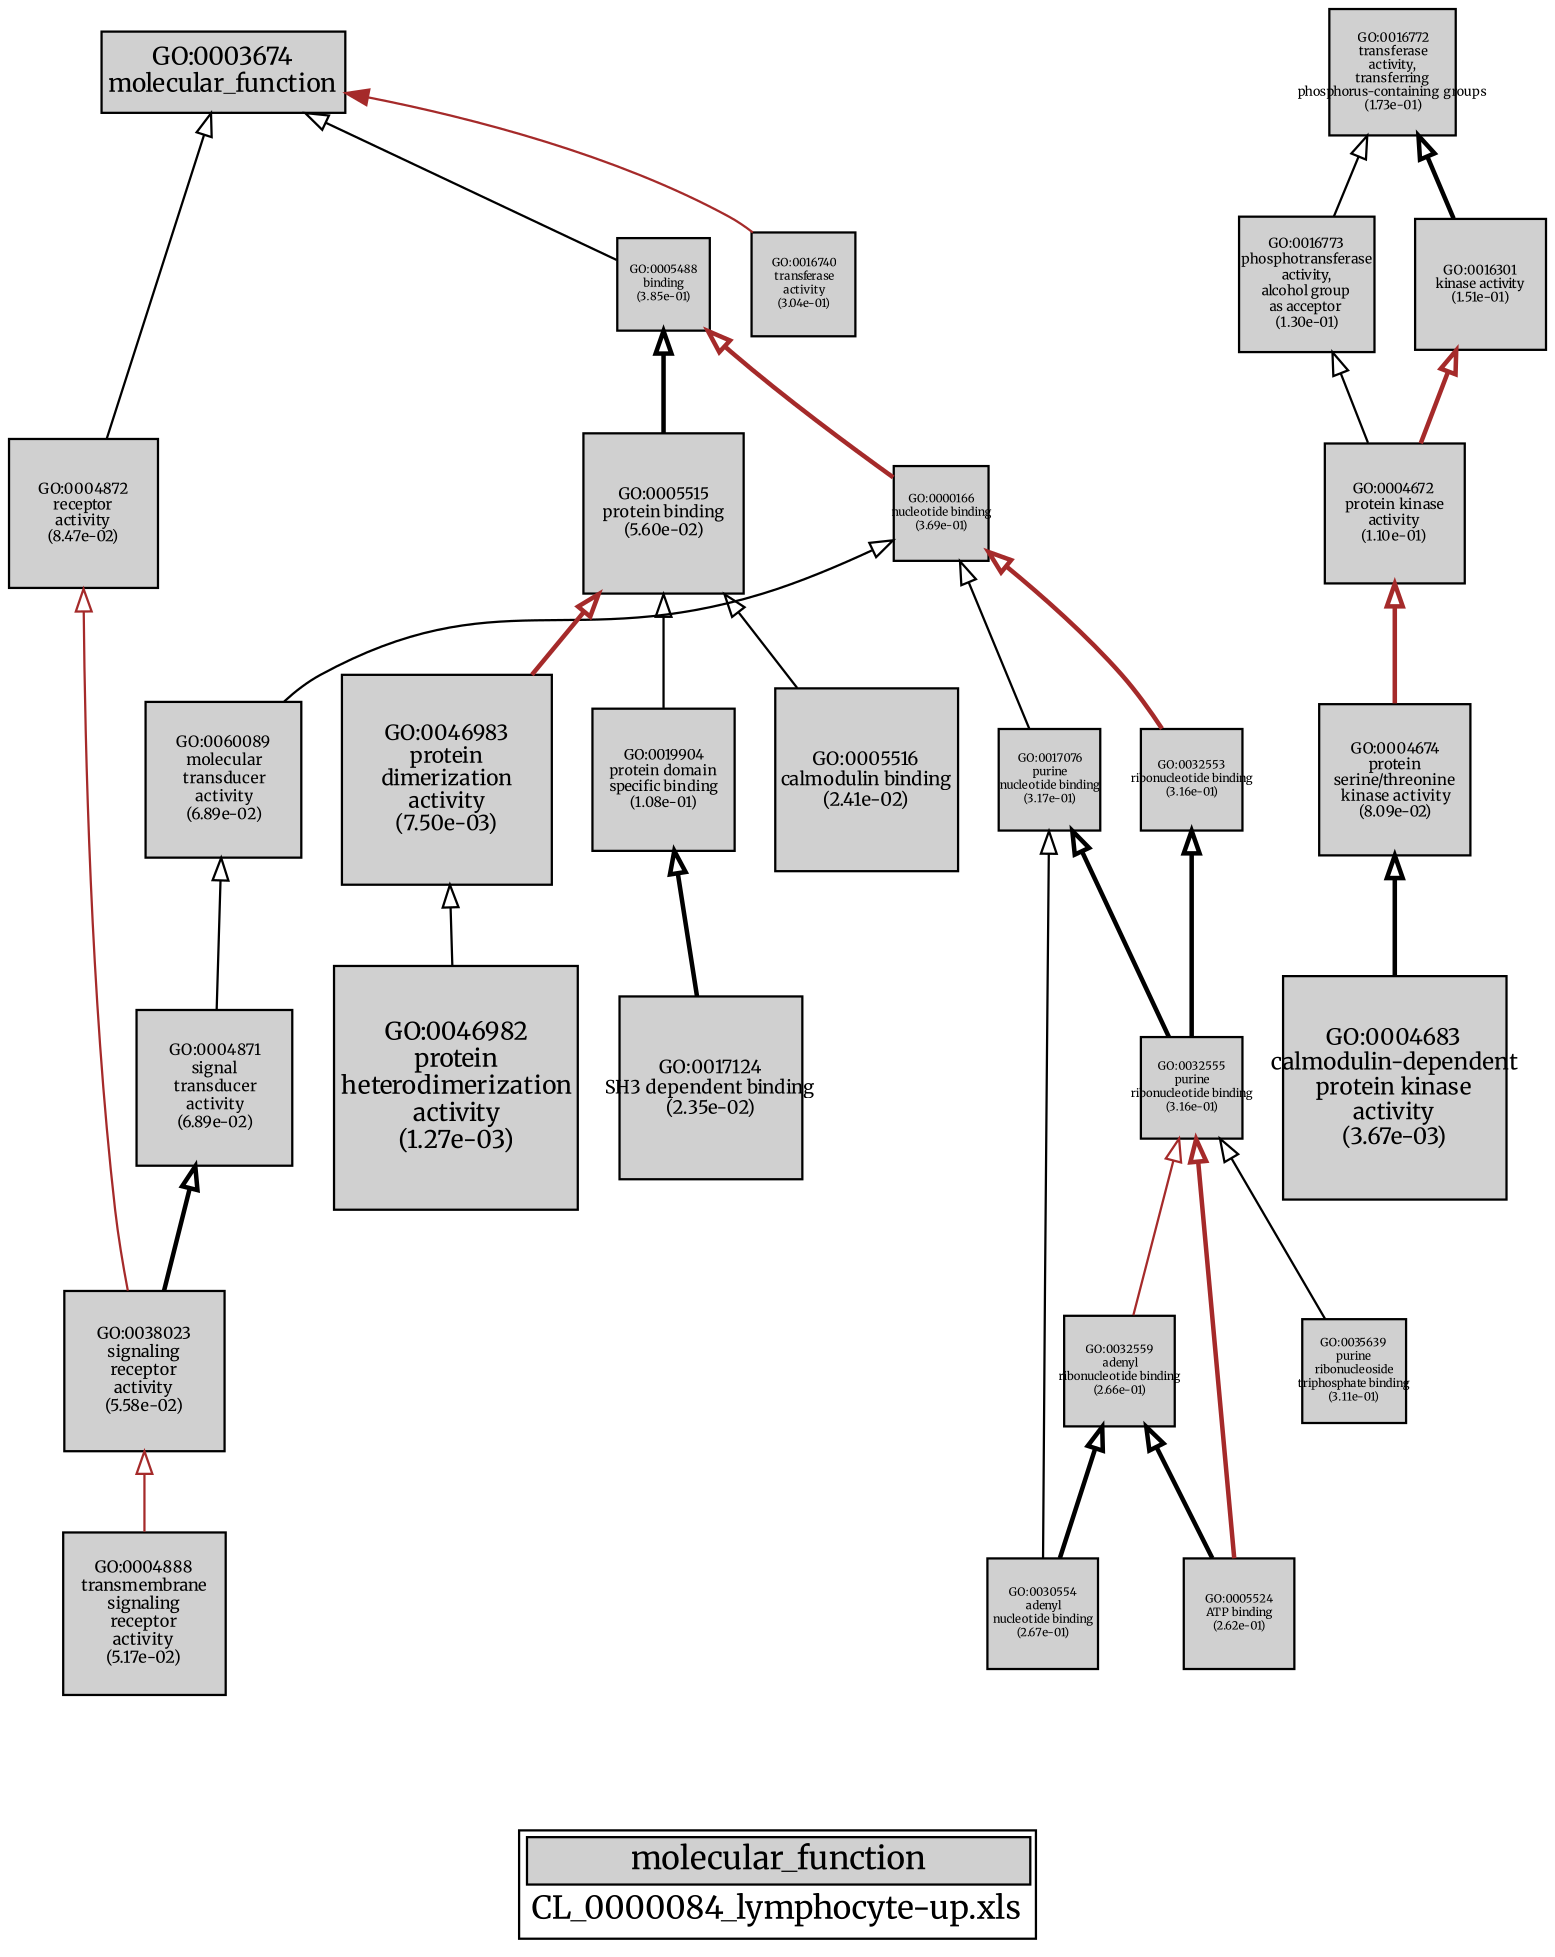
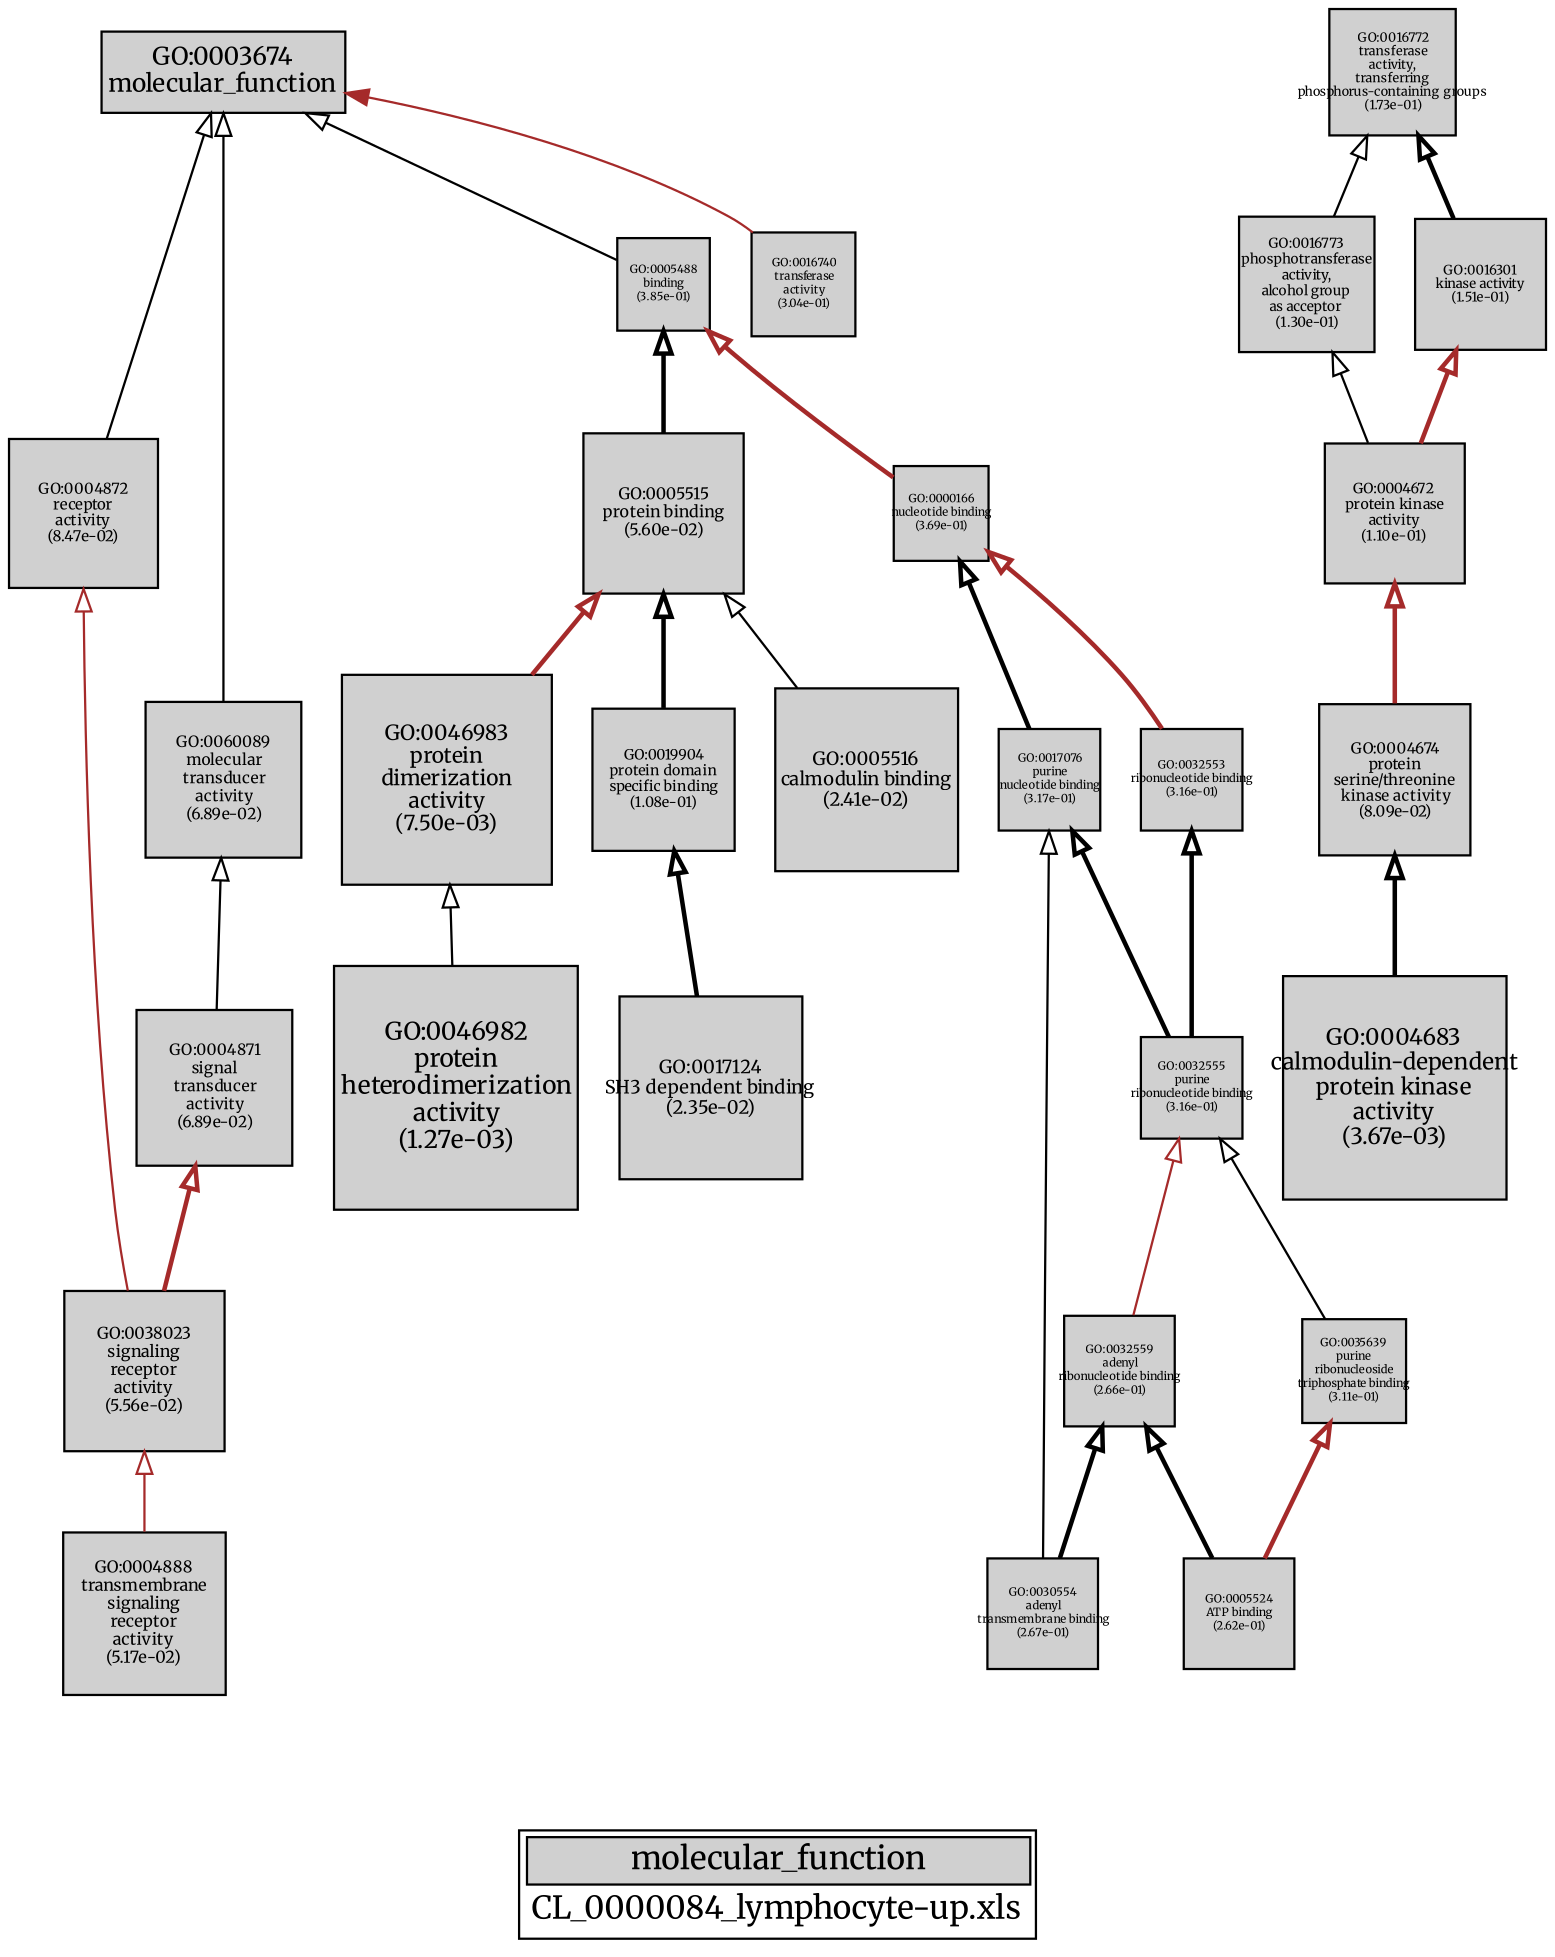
  digraph {
    bgcolor="#FFFFFF"
    fontname=Merriweather
    label=<<TABLE COLOR="black" BGCOLOR="white"><TR><TD COLSPAN="2" BGCOLOR="#D0D0D0"><FONT COLOR="black">molecular_function</FONT></TD></TR><TR><TD BORDER="0">CL_0000084_lymphocyte-up.xls</TD></TR></TABLE>>
    node [color=black fillcolor="#D0D0D0" fixedsize=true fontcolor=black fontname=Merriweather fontsize=5.0 shape=box style=filled]
    edge [arrowtail=empty color=black dir=back fontname=Merriweather style=bold weight=5.0]
    n1 [fontsize=6.86160423722 height=0.953000588502 label=<<TABLE BORDER="0"><TR><TD>GO:0004871<BR/>signal<BR/>transducer<BR/>activity<BR/>(6.89e-02)</TD></TR></TABLE>> width=0.953000588502]
    n2 [fontsize=6.65490909084 height=0.924292929284 label=<<TABLE BORDER="0"><TR><TD>GO:0004674<BR/>protein<BR/>serine/threonine<BR/>kinase activity<BR/>(8.09e-02)</TD></TR></TABLE>> width=0.924292929284]
    n3 [height=0.629610392876 label=<<TABLE BORDER="0"><TR><TD>GO:0032553<BR/>ribonucleotide binding<BR/>(3.16e-01)</TD></TR></TABLE>> width=0.629610392876]
    n4 [height=0.586858038965 label=<<TABLE BORDER="0"><TR><TD>GO:0000166<BR/>nucleotide binding<BR/>(3.69e-01)</TD></TR></TABLE>> width=0.586858038965]
    n5 [height=0.629743788177 label=<<TABLE BORDER="0"><TR><TD>GO:0032555<BR/>purine<BR/>ribonucleotide binding<BR/>(3.16e-01)</TD></TR></TABLE>> width=0.629743788177]
    n6 [height=0.628811258552 label=<<TABLE BORDER="0"><TR><TD>GO:0017076<BR/>purine<BR/>nucleotide binding<BR/>(3.17e-01)</TD></TR></TABLE>> width=0.628811258552]
    n7 [fontsize=8.08655452872 height=1.12313257343 label=<<TABLE BORDER="0"><TR><TD>GO:0005516<BR/>calmodulin binding<BR/>(2.41e-02)</TD></TR></TABLE>> width=1.12313257343]
    n8 [fontsize=6.24157108334 height=0.866884872686 label=<<TABLE BORDER="0"><TR><TD>GO:0004672<BR/>protein kinase<BR/>activity<BR/>(1.10e-01)</TD></TR></TABLE>> width=0.866884872686]
    n9 [fontsize=6.00348353882 height=0.83381715817 label=<<TABLE BORDER="0"><TR><TD>GO:0016773<BR/>phosphotransferase<BR/>activity,<BR/>alcohol group<BR/>as acceptor<BR/>(1.30e-01)</TD></TR></TABLE>> width=0.83381715817]
    n10 [fontsize=9.90712461834 height=1.37598953033 label=<<TABLE BORDER="0"><TR><TD>GO:0004683<BR/>calmodulin-dependent<BR/>protein kinase<BR/>activity<BR/>(3.67e-03)</TD></TR></TABLE>> width=1.37598953033]
    n11 [height=0.678521479827 label=<<TABLE BORDER="0"><TR><TD>GO:0005524<BR/>ATP binding<BR/>(2.62e-01)</TD></TR></TABLE>> width=0.678521479827]
    n12 [fontsize=7.1210088312 height=0.989029004333 label=<<TABLE BORDER="0"><TR><TD>GO:0005515<BR/>protein binding<BR/>(5.60e-02)</TD></TR></TABLE>> width=0.989029004333]
    n13 [fontsize=6.5945494801 height=0.915909650014 label=<<TABLE BORDER="0"><TR><TD>GO:0004872<BR/>receptor<BR/>activity<BR/>(8.47e-02)</TD></TR></TABLE>> width=0.915909650014]
    n14 [fontsize=9.25668149329 height=1.2856502074 label=<<TABLE BORDER="0"><TR><TD>GO:0046983<BR/>protein<BR/>dimerization<BR/>activity<BR/>(7.50e-03)</TD></TR></TABLE>> width=1.2856502074]
    n15 [fontsize=10.8 height=1.5 label=<<TABLE BORDER="0"><TR><TD>GO:0046982<BR/>protein<BR/>heterodimerization<BR/>activity<BR/>(1.27e-03)</TD></TR></TABLE>> width=1.5]
    n16 [fontsize=7.21711072291 height=1.00237648929 label=<<TABLE BORDER="0"><TR><TD>GO:0004888<BR/>transmembrane<BR/>signaling<BR/>receptor<BR/>activity<BR/>(5.17e-02)</TD></TR></TABLE>> width=1.00237648929]
    n17 [fontsize=5.78571469495 height=0.80357148541 label=<<TABLE BORDER="0"><TR><TD>GO:0016301<BR/>kinase activity<BR/>(1.51e-01)</TD></TR></TABLE>> width=0.80357148541]
-   n18 [height=0.673676136203 label=<<TABLE BORDER="0"><TR><TD>GO:0030554<BR/>adenyl<BR/>nucleotide binding<BR/>(2.67e-01)</TD></TR></TABLE>> width=0.673676136203]
+   n18 [height=0.673676136203 label=<<TABLE BORDER="0"><TR><TD>GO:0030554<BR/>adenyl<BR/>transmembrane binding<BR/>(2.67e-01)</TD></TR></TABLE>> width=0.673676136203]
    n19 [height=0.674763067036 label=<<TABLE BORDER="0"><TR><TD>GO:0032559<BR/>adenyl<BR/>ribonucleotide binding<BR/>(2.66e-01)</TD></TR></TABLE>> width=0.674763067036]
    n20 [fontsize=5.57574217975 height=0.774408636076 label=<<TABLE BORDER="0"><TR><TD>GO:0016772<BR/>transferase<BR/>activity,<BR/>transferring<BR/>phosphorus-containing groups<BR/>(1.73e-01)</TD></TR></TABLE>> width=0.774408636076]
    n21 [height=0.640059398239 label=<<TABLE BORDER="0"><TR><TD>GO:0016740<BR/>transferase<BR/>activity<BR/>(3.04e-01)</TD></TR></TABLE>> width=0.640059398239]
-   n22 [fontsize=7.12909649694 height=0.990152291242 label=<<TABLE BORDER="0"><TR><TD>GO:0038023<BR/>signaling<BR/>receptor<BR/>activity<BR/>(5.58e-02)</TD></TR></TABLE>> width=0.990152291242]
+   n22 [fontsize=7.12909649694 height=0.990152291242 label=<<TABLE BORDER="0"><TR><TD>GO:0038023<BR/>signaling<BR/>receptor<BR/>activity<BR/>(5.56e-02)</TD></TR></TABLE>> width=0.990152291242]
    n23 [fontsize=8.1137707621 height=1.12691260585 label=<<TABLE BORDER="0"><TR><TD>GO:0017124<BR/>SH3 dependent binding<BR/>(2.35e-02)</TD></TR></TABLE>> width=1.12691260585]
    n24 [height=0.574879798498 label=<<TABLE BORDER="0"><TR><TD>GO:0005488<BR/>binding<BR/>(3.85e-01)</TD></TR></TABLE>> width=0.574879798498]
    n25 [fontsize=10.8 label=<<TABLE BORDER="0"><TR><TD>GO:0003674<BR/>molecular_function</TD></TR></TABLE>> width=1.5]
    n26 [height=0.634179358408 label=<<TABLE BORDER="0"><TR><TD>GO:0035639<BR/>purine<BR/>ribonucleoside<BR/>triphosphate binding<BR/>(3.11e-01)</TD></TR></TABLE>> width=0.634179358408]
    n27 [fontsize=6.86160423722 height=0.953000588502 label=<<TABLE BORDER="0"><TR><TD>GO:0060089<BR/>molecular<BR/>transducer<BR/>activity<BR/>(6.89e-02)</TD></TR></TABLE>> width=0.953000588502]
    n28 [fontsize=6.27055861393 height=0.870910918601 label=<<TABLE BORDER="0"><TR><TD>GO:0019904<BR/>protein domain<BR/>specific binding<BR/>(1.08e-01)</TD></TR></TABLE>> width=0.870910918601]
    subgraph sub_1 {
      n1
      n2
      n3
      n4
      n5
      n6
      n7
      n8
      n9
      n10
      n11
      n12
      n13
      n14
      n15
      n16
      n17
      n18
      n19
      n20
      n21
      n22
      n23
      n24
      n25
      n26
      n27
      n28
    }
    subgraph sub_2 {
      subgraph sub_3 {
        subgraph sub_4 {
        }
        subgraph sub_5 {
        }
      }
      subgraph sub_6 {
      }
      subgraph sub_7 {
        n1
        n2
        n3
        n4
        n5
        n6
        n7
        n8
        n9
        n10
        n11
        n12
        n13
        n14
        n15
        n16
        n17
        n18
        n19
        n20
        n21
        n22
        n23
        n24
        n25
        n26
        n27
        n28
      }
    }
-   n1 -> n22
+   n1 -> n22 [color=brown]
    n2 -> n10
    n3 -> n5
    n4 -> n3 [color=brown]
-   n4 -> n6 [style=solid]
+   n4 -> n6
    n5 -> n19 [color=brown style=solid]
    n5 -> n26 [style=solid]
    n6 -> n5
    n6 -> n18 [style=solid]
    n8 -> n2 [color=brown]
    n9 -> n8 [style=solid]
    n12 -> n7 [style=solid]
    n12 -> n14 [color=brown]
-   n12 -> n28 [style=solid]
+   n12 -> n28
    n13 -> n22 [color=brown style=solid]
    n14 -> n15 [style=solid]
    n17 -> n8 [color=brown]
    n19 -> n11
    n19 -> n18
    n20 -> n9 [style=solid]
    n20 -> n17
    n22 -> n16 [color=brown style=solid]
    n24 -> n4 [color=brown]
    n24 -> n12
    n25 -> n13 [style=solid]
    n25 -> n21 [color=brown style=solid weight=1 arrowtail=""]
    n25 -> n24 [style=solid]
-   n4 -> n27 [style=solid]
-   n5 -> n11 [color=brown]
+   n25 -> n27 [style=solid]
+   n26 -> n11 [color=brown]
    n27 -> n1 [style=solid]
    n28 -> n23
  }
